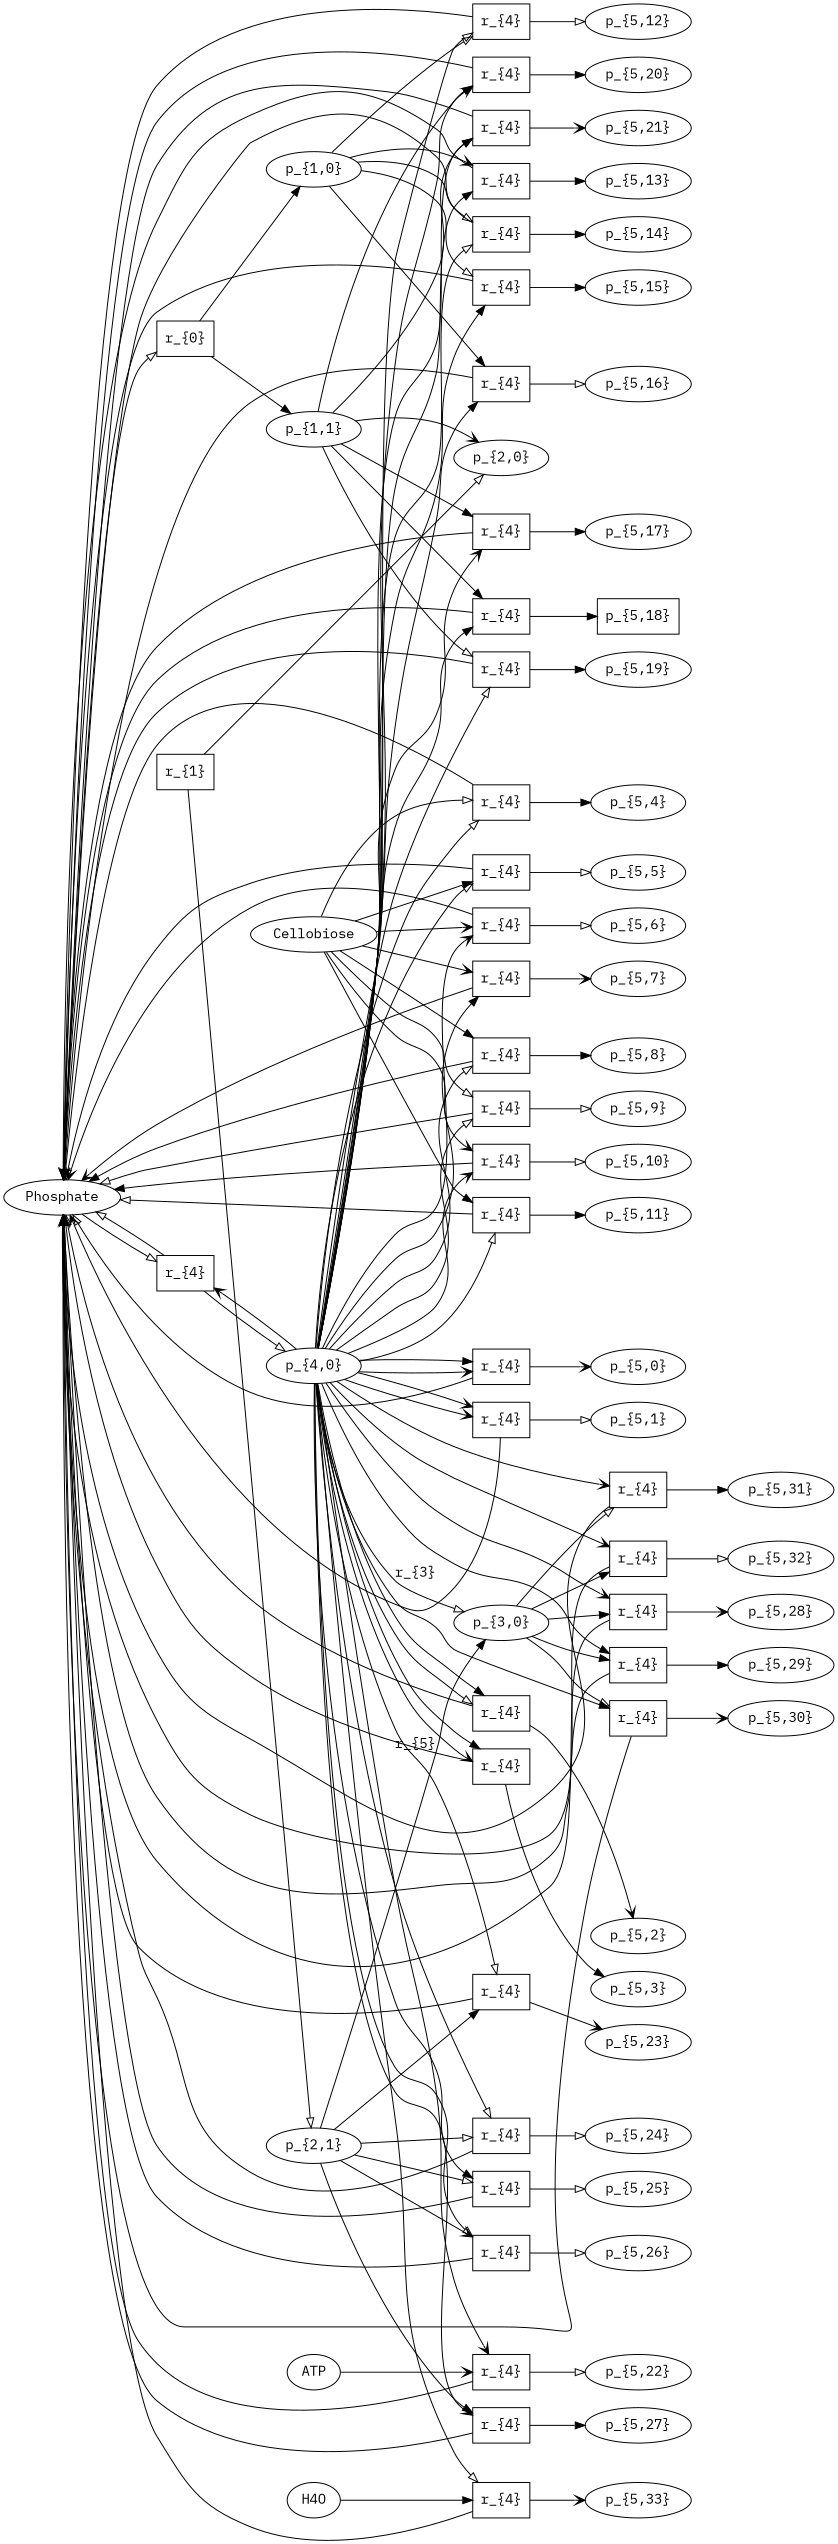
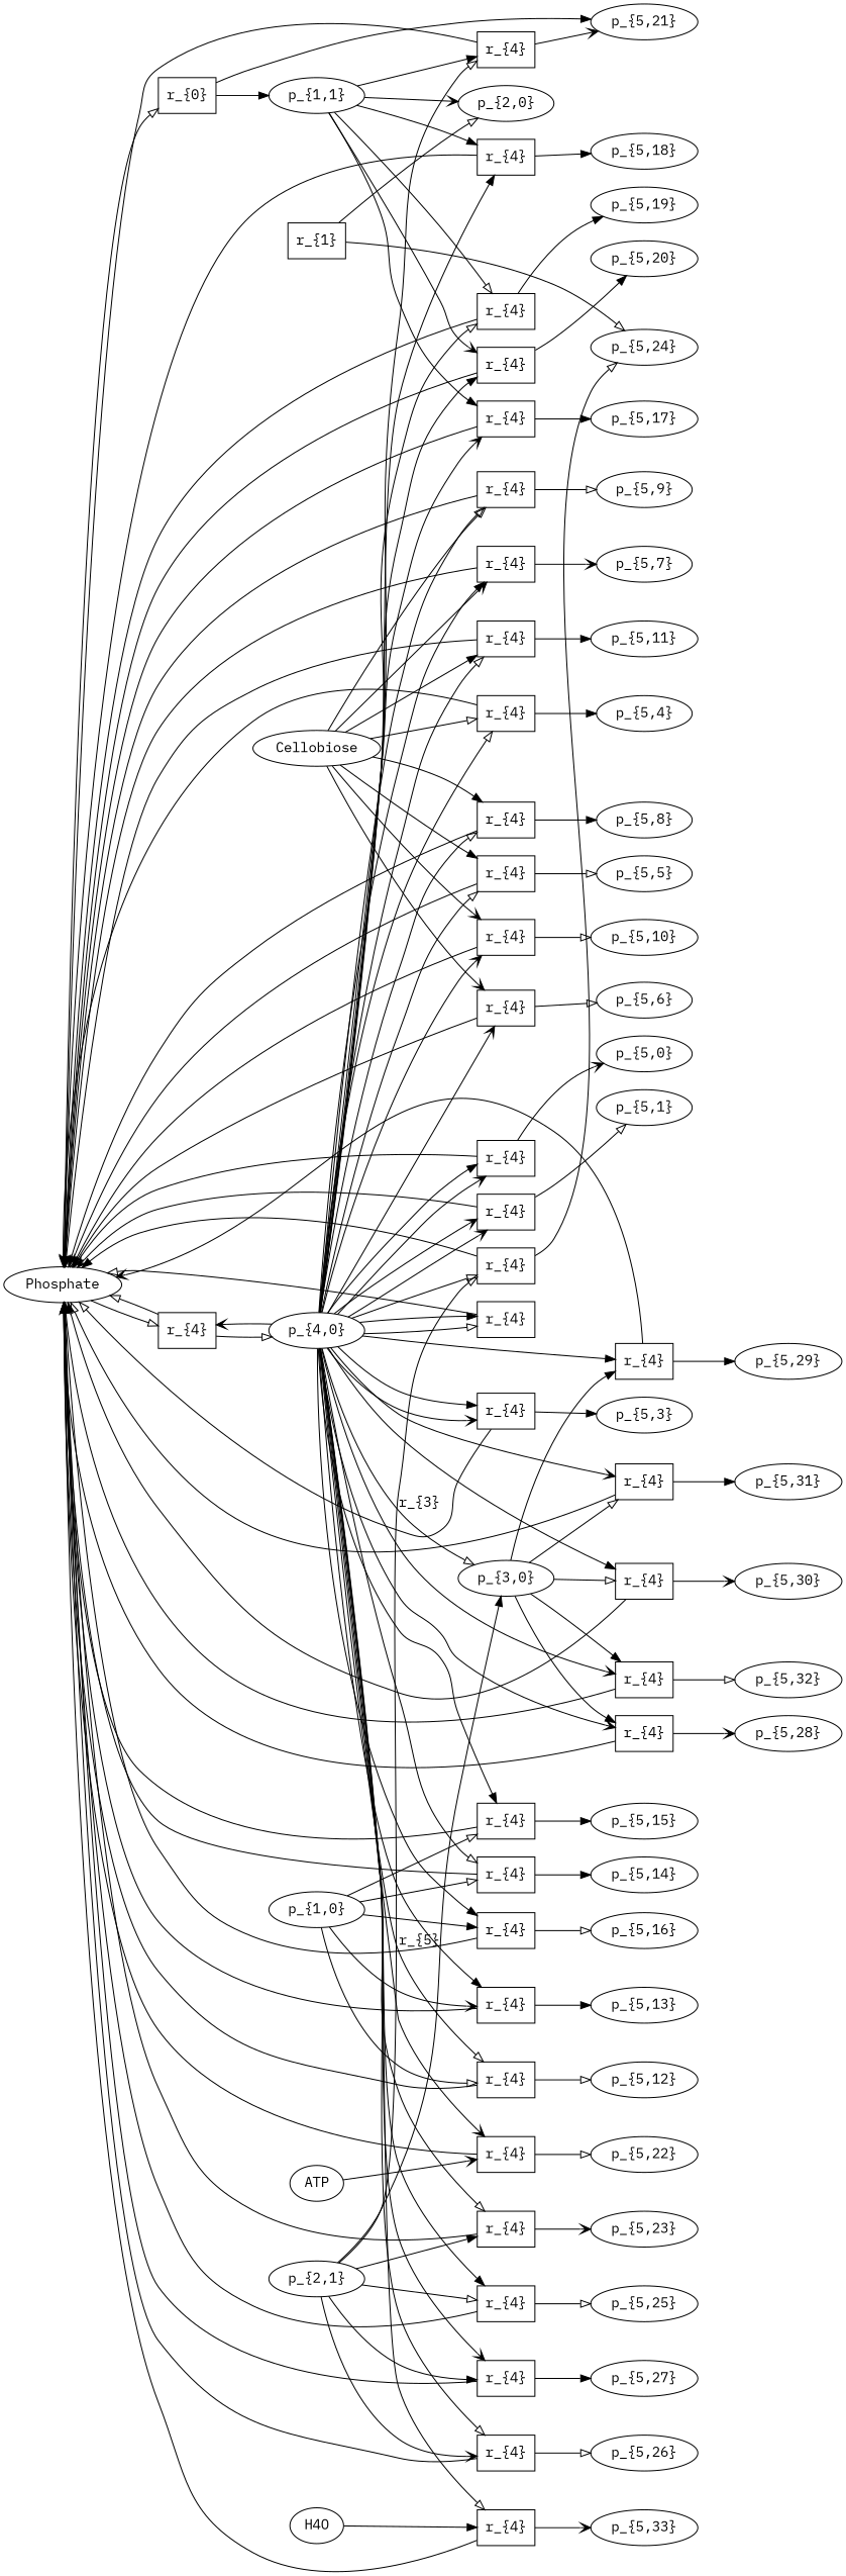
  digraph {
    fontname="IBM Plex Mono"
    rankdir=LR
    node [fontname="IBM Plex Mono" shape=ellipse]
    edge [arrowhead=onormal fontname="IBM Plex Mono"]
    n1 [label=Phosphate]
    n2 [label="r_{0}" shape=box]
    n3 [label="r_{4}" shape=box]
    n4 [label="p_{1,0}"]
    n5 [label="p_{1,1}"]
    n6 [label="p_{4,0}"]
    n7 [label=Cellobiose]
    n8 [label="r_{4}" shape=box]
    n9 [label="r_{4}" shape=box]
    n10 [label="r_{4}" shape=box]
    n11 [label="r_{4}" shape=box]
    n12 [label="r_{4}" shape=box]
    n13 [label="r_{4}" shape=box]
    n14 [label="r_{4}" shape=box]
    n15 [label="r_{4}" shape=box]
    n16 [label="p_{5,4}"]
    n17 [label="p_{5,5}"]
    n18 [label="p_{5,6}"]
    n19 [label="p_{5,7}"]
    n20 [label="p_{5,8}"]
    n21 [label="p_{5,9}"]
    n22 [label="p_{5,10}"]
    n23 [label="p_{5,11}"]
    n24 [label="r_{4}" shape=box]
    n25 [label="r_{4}" shape=box]
    n26 [label="r_{4}" shape=box]
    n27 [label="r_{4}" shape=box]
    n28 [label="r_{4}" shape=box]
    n29 [label="p_{5,12}"]
    n30 [label="p_{5,13}"]
    n31 [label="p_{5,14}"]
    n32 [label="p_{5,15}"]
    n33 [label="p_{5,16}"]
    n34 [label="r_{4}" shape=box]
    n35 [label="r_{4}" shape=box]
    n36 [label="r_{4}" shape=box]
    n37 [label="r_{4}" shape=box]
    n38 [label="r_{4}" shape=box]
    n39 [label="p_{2,0}"]
    n40 [label="r_{1}" shape=box]
    n41 [label="p_{2,1}"]
    n42 [label="p_{5,17}"]
-   n43 [label="p_{5,18}" shape=box]
+   n43 [label="p_{5,18}"]
    n44 [label="p_{5,19}"]
    n45 [label="p_{5,20}"]
    n46 [label="p_{5,21}"]
    n47 [label=ATP]
    n48 [label="r_{4}" shape=box]
    n49 [label="p_{5,22}"]
    n50 [label="p_{3,0}"]
    n51 [label="r_{4}" shape=box]
    n52 [label="r_{4}" shape=box]
    n53 [label="r_{4}" shape=box]
    n54 [label="r_{4}" shape=box]
    n55 [label="r_{4}" shape=box]
    n56 [label="r_{4}" shape=box]
    n57 [label="r_{4}" shape=box]
    n58 [label="r_{4}" shape=box]
    n59 [label="r_{4}" shape=box]
    n60 [label="r_{4}" shape=box]
    n61 [label="p_{5,23}"]
    n62 [label="p_{5,24}"]
    n63 [label="p_{5,25}"]
    n64 [label="p_{5,26}"]
    n65 [label="p_{5,27}"]
    n66 [label="r_{4}" shape=box]
    n67 [label="r_{4}" shape=box]
    n68 [label="r_{4}" shape=box]
    n69 [label="r_{4}" shape=box]
    n70 [label="r_{4}" shape=box]
    n71 [label="p_{5,28}"]
    n72 [label="p_{5,29}"]
    n73 [label="p_{5,30}"]
    n74 [label="p_{5,31}"]
    n75 [label="p_{5,32}"]
    n76 [label="p_{5,0}"]
    n77 [label="p_{5,1}"]
-   n78 [label="p_{5,2}"]
    n79 [label="p_{5,3}"]
    n80 [label="p_{5,33}"]
    n81 [label=H4O]
    n1 -> n2
    n1 -> n3
-   n2 -> n4 [arrowhead=normal]
+   n2 -> n46 [arrowhead=normal]
    n2 -> n5 [arrowhead=normal]
    n3 -> n1
    n3 -> n6
    n4 -> n24
    n4 -> n25 [arrowhead=vee]
    n4 -> n26
    n4 -> n27
    n4 -> n28 [arrowhead=normal]
    n5 -> n34 [arrowhead=normal]
    n5 -> n35 [arrowhead=normal]
    n5 -> n36
    n5 -> n37 [arrowhead=vee]
    n5 -> n38 [arrowhead=normal]
    n5 -> n39 [arrowhead=vee]
    n6 -> n3 [arrowhead=vee]
    n6 -> n8
    n6 -> n9
    n6 -> n10 [arrowhead=vee]
    n6 -> n11 [arrowhead=normal]
    n6 -> n12
    n6 -> n13
    n6 -> n14 [arrowhead=vee]
    n6 -> n15
    n6 -> n24
    n6 -> n25 [arrowhead=normal]
    n6 -> n26
    n6 -> n27 [arrowhead=normal]
    n6 -> n28 [arrowhead=normal]
    n6 -> n34 [arrowhead=vee]
    n6 -> n35 [arrowhead=normal]
    n6 -> n36
    n6 -> n37 [arrowhead=normal]
    n6 -> n38
    n6 -> n48 [arrowhead=vee]
    n6 -> n50 [label="r_{3}"]
    n6 -> n51
    n6 -> n52
    n6 -> n53 [arrowhead=normal]
    n6 -> n54
    n6 -> n55 [arrowhead=vee]
    n6 -> n56 [arrowhead=vee]
    n6 -> n57 [arrowhead=normal]
    n6 -> n58 [arrowhead=normal]
    n6 -> n59 [arrowhead=vee]
    n6 -> n60 [arrowhead=vee]
    n6 -> n66 [arrowhead=vee]
    n6 -> n66 [arrowhead=normal]
    n6 -> n67 [arrowhead=vee]
    n6 -> n67 [arrowhead=vee]
    n6 -> n68
    n6 -> n68 [arrowhead=normal]
    n6 -> n69 [arrowhead=vee]
    n6 -> n69 [arrowhead=normal]
    n6 -> n70
    n7 -> n8
    n7 -> n9 [arrowhead=normal]
    n7 -> n10 [arrowhead=vee]
    n7 -> n11 [arrowhead=vee]
    n7 -> n12 [arrowhead=normal]
    n7 -> n13
    n7 -> n14 [arrowhead=vee]
    n7 -> n15 [arrowhead=normal]
    n8 -> n1
    n8 -> n16 [arrowhead=normal]
    n9 -> n1
    n9 -> n17
    n10 -> n1 [arrowhead=vee]
    n10 -> n18
    n11 -> n1 [arrowhead=vee]
    n11 -> n19 [arrowhead=vee]
    n12 -> n1 [arrowhead=normal]
    n12 -> n20 [arrowhead=normal]
    n13 -> n1
    n13 -> n21
    n14 -> n1 [arrowhead=normal]
    n14 -> n22
    n15 -> n1
    n15 -> n23 [arrowhead=normal]
    n24 -> n1
    n24 -> n29
    n25 -> n1
    n25 -> n30 [arrowhead=normal]
    n26 -> n1 [arrowhead=normal]
    n26 -> n31 [arrowhead=normal]
    n27 -> n1
    n27 -> n32 [arrowhead=normal]
    n28 -> n1 [arrowhead=vee]
    n28 -> n33
    n34 -> n1 [arrowhead=vee]
    n34 -> n42 [arrowhead=normal]
    n35 -> n1 [arrowhead=vee]
    n35 -> n43 [arrowhead=normal]
    n36 -> n1 [arrowhead=normal]
    n36 -> n44 [arrowhead=normal]
    n37 -> n1 [arrowhead=vee]
    n37 -> n45 [arrowhead=normal]
    n38 -> n1 [arrowhead=normal]
    n38 -> n46 [arrowhead=vee]
    n40 -> n39
-   n40 -> n41
+   n40 -> n62
    n41 -> n50 [arrowhead=normal label="r_{5}"]
    n41 -> n51 [arrowhead=normal]
    n41 -> n52
    n41 -> n53
    n41 -> n54 [arrowhead=vee]
    n41 -> n55 [arrowhead=normal]
    n47 -> n48 [arrowhead=vee]
    n48 -> n1 [arrowhead=normal]
    n48 -> n49
    n50 -> n56 [arrowhead=normal]
    n50 -> n57 [arrowhead=normal]
    n50 -> n58
    n50 -> n59
    n50 -> n60 [arrowhead=normal]
    n51 -> n1 [arrowhead=normal]
    n51 -> n61 [arrowhead=vee]
    n52 -> n1 [arrowhead=normal]
    n52 -> n62
    n53 -> n1 [arrowhead=vee]
    n53 -> n63
    n54 -> n1 [arrowhead=normal]
    n54 -> n64
    n55 -> n1 [arrowhead=normal]
    n55 -> n65 [arrowhead=normal]
    n56 -> n1 [arrowhead=normal]
    n56 -> n71 [arrowhead=vee]
    n57 -> n1 [arrowhead=vee]
    n57 -> n72 [arrowhead=normal]
    n58 -> n1 [arrowhead=normal]
    n58 -> n73 [arrowhead=vee]
    n59 -> n1
    n59 -> n74 [arrowhead=normal]
    n60 -> n1 [arrowhead=normal]
    n60 -> n75
    n66 -> n1
    n66 -> n76 [arrowhead=vee]
    n67 -> n1 [arrowhead=vee]
    n67 -> n77
    n68 -> n1
-   n68 -> n78 [arrowhead=vee]
    n69 -> n1
    n69 -> n79 [arrowhead=normal]
    n70 -> n1
    n70 -> n80 [arrowhead=vee]
    n81 -> n70 [arrowhead=normal]
  }
